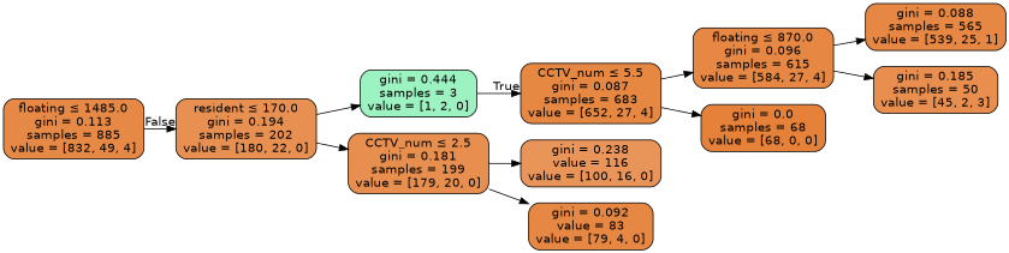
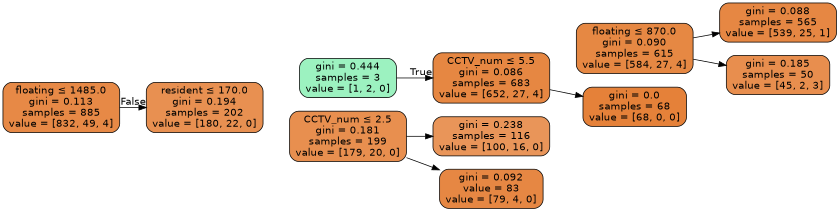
  digraph {
    rankdir=LR
    node [color=black fillcolor="#e68743" fontname=helvetica shape=box style="filled, rounded"]
    edge [fontname=helvetica]
    n1 [fillcolor="#e78946" label=<floating &le; 1485.0<br/>gini = 0.113<br/>samples = 885<br/>value = [832, 49, 4]>]
    n2 [fillcolor="#e89051" label=<resident &le; 170.0<br/>gini = 0.194<br/>samples = 202<br/>value = [180, 22, 0]>]
-   n3 [fillcolor="#e68742" label=<CCTV_num &le; 5.5<br/>gini = 0.087<br/>samples = 683<br/>value = [652, 27, 4]>]
-   n4 [fillcolor="#e68843" label=<floating &le; 870.0<br/>gini = 0.096<br/>samples = 615<br/>value = [584, 27, 4]>]
+   n3 [fillcolor="#e68742" label=<CCTV_num &le; 5.5<br/>gini = 0.086<br/>samples = 683<br/>value = [652, 27, 4]>]
+   n4 [fillcolor="#e68843" label=<floating &le; 870.0<br/>gini = 0.090<br/>samples = 615<br/>value = [584, 27, 4]>]
    n5 [fillcolor="#e58139" label=<gini = 0.0<br/>samples = 68<br/>value = [68, 0, 0]>]
    n6 [fillcolor="#9cf2c0" label=<gini = 0.444<br/>samples = 3<br/>value = [1, 2, 0]>]
    n7 [fillcolor="#e88f4f" label=<CCTV_num &le; 2.5<br/>gini = 0.181<br/>samples = 199<br/>value = [179, 20, 0]>]
    n8 [label=<gini = 0.088<br/>samples = 565<br/>value = [539, 25, 1]>]
    n9 [fillcolor="#e88e4e" label=<gini = 0.185<br/>samples = 50<br/>value = [45, 2, 3]>]
-   n10 [fillcolor="#e99559" label=<gini = 0.238<br/>value = 116<br/>value = [100, 16, 0]>]
+   n10 [fillcolor="#e99559" label=<gini = 0.238<br/>samples = 116<br/>value = [100, 16, 0]>]
    n11 [label=<gini = 0.092<br/>value = 83<br/>value = [79, 4, 0]>]
    n1 -> n2 [headlabel=False labelangle=-45 labeldistance=2.5]
-   n2 -> n6
-   n2 -> n7
-   n3 -> n4
    n3 -> n5
    n4 -> n8
    n4 -> n9
    n6 -> n3 [headlabel=True labelangle=45 labeldistance=2.5]
    n7 -> n10
    n7 -> n11
  }
